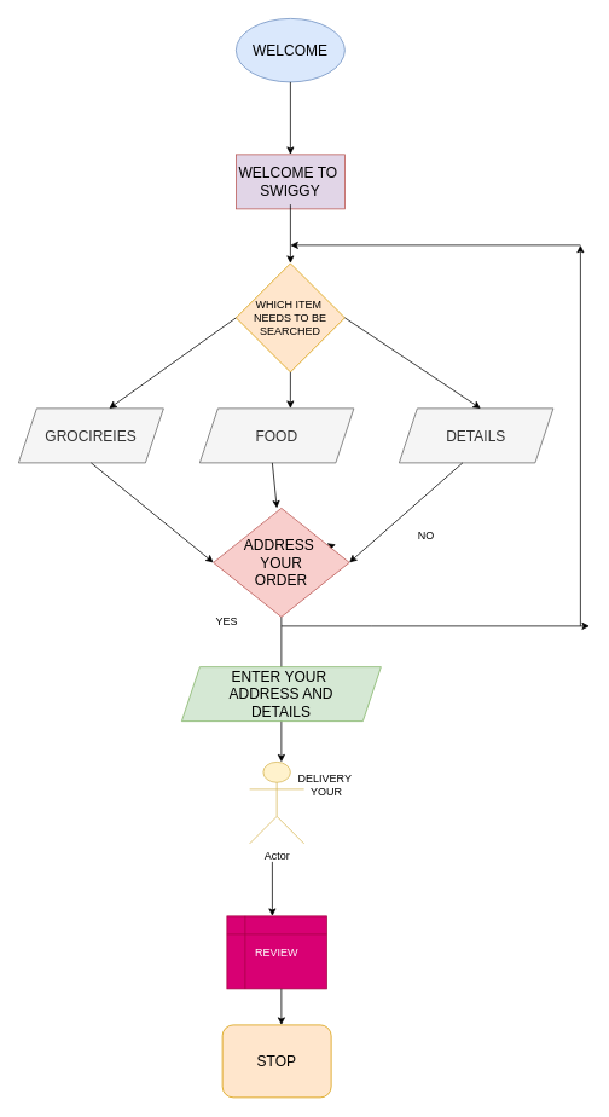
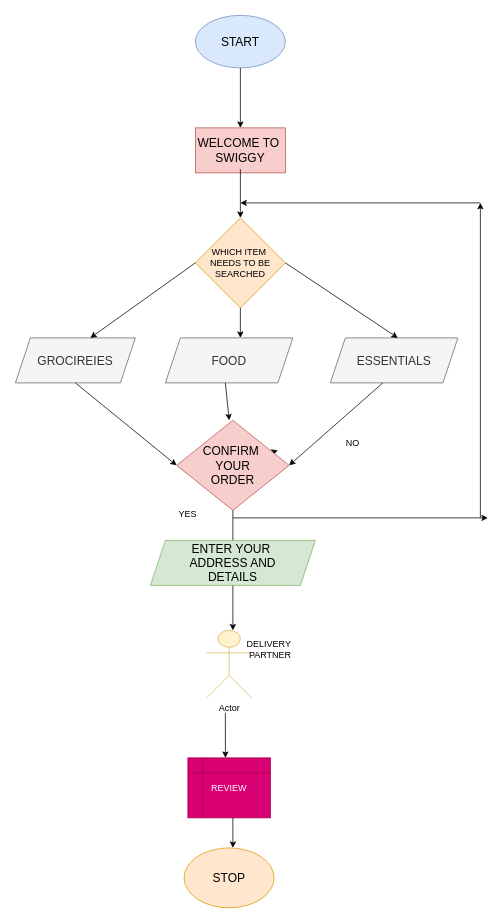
  <mxCell id="0" />
  <mxCell id="1" parent="0" />
- <mxCell id="2" value="&lt;font size=&quot;3&quot;&gt;WELCOME&lt;/font&gt;" style="ellipse;whiteSpace=wrap;html=1;fillColor=#dae8fc;strokeColor=#6c8ebf;" vertex="1" parent="1"><mxGeometry x="260" y="20" width="120" height="70" as="geometry" /></mxCell>
+ <mxCell id="2" value="&lt;font size=&quot;3&quot;&gt;START&lt;/font&gt;" style="ellipse;whiteSpace=wrap;html=1;fillColor=#dae8fc;strokeColor=#6c8ebf;" vertex="1" parent="1"><mxGeometry x="260" y="20" width="120" height="70" as="geometry" /></mxCell>
  <mxCell id="3" value="&lt;font size=&quot;3&quot;&gt;GROCIREIES&lt;/font&gt;" style="shape=parallelogram;perimeter=parallelogramPerimeter;whiteSpace=wrap;html=1;fixedSize=1;fillColor=#f5f5f5;fontColor=#333333;strokeColor=#666666;" vertex="1" parent="1"><mxGeometry x="20" y="450" width="160" height="60" as="geometry" /></mxCell>
  <mxCell id="4" value="&lt;font size=&quot;3&quot;&gt;FOOD&lt;/font&gt;" style="shape=parallelogram;perimeter=parallelogramPerimeter;whiteSpace=wrap;html=1;fixedSize=1;fillColor=#f5f5f5;fontColor=#333333;strokeColor=#666666;" vertex="1" parent="1"><mxGeometry x="220" y="450" width="170" height="60" as="geometry" /></mxCell>
- <mxCell id="5" value="&lt;font size=&quot;3&quot;&gt;DETAILS&lt;/font&gt;" style="shape=parallelogram;perimeter=parallelogramPerimeter;whiteSpace=wrap;html=1;fixedSize=1;fillColor=#f5f5f5;fontColor=#333333;strokeColor=#666666;" vertex="1" parent="1"><mxGeometry x="440" y="450" width="170" height="60" as="geometry" /></mxCell>
- <mxCell id="6" value="&lt;font size=&quot;3&quot;&gt;STOP&lt;/font&gt;" style="whiteSpace=wrap;html=1;fillColor=#ffe6cc;strokeColor=#d79b00;rounded=1;" vertex="1" parent="1"><mxGeometry x="245" y="1130" width="120" height="80" as="geometry" /></mxCell>
+ <mxCell id="5" value="&lt;font size=&quot;3&quot;&gt;ESSENTIALS&lt;/font&gt;" style="shape=parallelogram;perimeter=parallelogramPerimeter;whiteSpace=wrap;html=1;fixedSize=1;fillColor=#f5f5f5;fontColor=#333333;strokeColor=#666666;" vertex="1" parent="1"><mxGeometry x="440" y="450" width="170" height="60" as="geometry" /></mxCell>
+ <mxCell id="6" value="&lt;font size=&quot;3&quot;&gt;STOP&lt;/font&gt;" style="ellipse;whiteSpace=wrap;html=1;fillColor=#ffe6cc;strokeColor=#d79b00;" vertex="1" parent="1"><mxGeometry x="245" y="1130" width="120" height="80" as="geometry" /></mxCell>
  <mxCell id="7" value="Actor" style="shape=umlActor;verticalLabelPosition=bottom;verticalAlign=top;html=1;outlineConnect=0;fillColor=#fff2cc;strokeColor=#d6b656;" vertex="1" parent="1"><mxGeometry x="275" y="840" width="60" height="90" as="geometry" /></mxCell>
  <mxCell id="8" value="REVIEW" style="shape=internalStorage;whiteSpace=wrap;html=1;backgroundOutline=1;fillColor=#d80073;strokeColor=#A50040;fontColor=#ffffff;" vertex="1" parent="1"><mxGeometry x="250" y="1010" width="110" height="80" as="geometry" /></mxCell>
- <mxCell id="9" value="DELIVERY&amp;nbsp;&lt;div&gt;YOUR&lt;/div&gt;" style="text;html=1;align=center;verticalAlign=middle;whiteSpace=wrap;rounded=0;" vertex="1" parent="1"><mxGeometry x="330" y="850" width="60" height="30" as="geometry" /></mxCell>
- <mxCell id="10" value="&lt;font size=&quot;3&quot;&gt;WELCOME TO&amp;nbsp;&lt;/font&gt;&lt;div&gt;&lt;font size=&quot;3&quot;&gt;SWIGGY&lt;/font&gt;&lt;/div&gt;" style="rounded=0;whiteSpace=wrap;html=1;fillColor=#e1d5e7;strokeColor=#b85450;" vertex="1" parent="1"><mxGeometry x="260" y="170" width="120" height="60" as="geometry" /></mxCell>
+ <mxCell id="9" value="DELIVERY&amp;nbsp;&lt;div&gt;PARTNER&lt;/div&gt;" style="text;html=1;align=center;verticalAlign=middle;whiteSpace=wrap;rounded=0;" vertex="1" parent="1"><mxGeometry x="330" y="850" width="60" height="30" as="geometry" /></mxCell>
+ <mxCell id="10" value="&lt;font size=&quot;3&quot;&gt;WELCOME TO&amp;nbsp;&lt;/font&gt;&lt;div&gt;&lt;font size=&quot;3&quot;&gt;SWIGGY&lt;/font&gt;&lt;/div&gt;" style="rounded=0;whiteSpace=wrap;html=1;fillColor=#f8cecc;strokeColor=#b85450;" vertex="1" parent="1"><mxGeometry x="260" y="170" width="120" height="60" as="geometry" /></mxCell>
  <mxCell id="11" value="" style="endArrow=classic;html=1;rounded=0;entryX=0.5;entryY=0;entryDx=0;entryDy=0;entryPerimeter=0;" edge="1" parent="1" target="10"><mxGeometry width="50" height="50" relative="1" as="geometry"><mxPoint x="320" y="90" as="sourcePoint" /><mxPoint x="370" y="40" as="targetPoint" /></mxGeometry></mxCell>
  <mxCell id="12" value="" style="endArrow=classic;html=1;rounded=0;" edge="1" parent="1"><mxGeometry width="50" height="50" relative="1" as="geometry"><mxPoint x="320" y="225" as="sourcePoint" /><mxPoint x="320" y="290" as="targetPoint" /></mxGeometry></mxCell>
  <mxCell id="13" value="" style="endArrow=classic;html=1;rounded=0;" edge="1" parent="1" source="14"><mxGeometry width="50" height="50" relative="1" as="geometry"><mxPoint x="310" y="410" as="sourcePoint" /><mxPoint x="360" y="360" as="targetPoint" /></mxGeometry></mxCell>
  <mxCell id="14" value="WHICH ITEM&amp;nbsp;&lt;div&gt;NEEDS TO BE&lt;/div&gt;&lt;div&gt;SEARCHED&lt;/div&gt;" style="rhombus;whiteSpace=wrap;html=1;fillColor=#ffe6cc;strokeColor=#d79b00;" vertex="1" parent="1"><mxGeometry x="260" y="290" width="120" height="120" as="geometry" /></mxCell>
  <mxCell id="15" value="" style="endArrow=classic;html=1;rounded=0;entryX=0.588;entryY=0;entryDx=0;entryDy=0;entryPerimeter=0;" edge="1" parent="1" target="4"><mxGeometry width="50" height="50" relative="1" as="geometry"><mxPoint x="320" y="410" as="sourcePoint" /><mxPoint x="370" y="360" as="targetPoint" /></mxGeometry></mxCell>
  <mxCell id="16" value="" style="endArrow=classic;html=1;rounded=0;entryX=0.625;entryY=0;entryDx=0;entryDy=0;entryPerimeter=0;" edge="1" parent="1" target="3"><mxGeometry width="50" height="50" relative="1" as="geometry"><mxPoint x="260" y="350" as="sourcePoint" /><mxPoint x="130" y="440" as="targetPoint" /></mxGeometry></mxCell>
  <mxCell id="17" value="" style="endArrow=classic;html=1;rounded=0;entryX=0.529;entryY=0;entryDx=0;entryDy=0;entryPerimeter=0;" edge="1" parent="1" target="5"><mxGeometry width="50" height="50" relative="1" as="geometry"><mxPoint x="380" y="350" as="sourcePoint" /><mxPoint x="430" y="300" as="targetPoint" /></mxGeometry></mxCell>
  <mxCell id="18" value="" style="endArrow=classic;html=1;rounded=0;entryX=0;entryY=0.5;entryDx=0;entryDy=0;entryPerimeter=0;" edge="1" parent="1" target="23"><mxGeometry width="50" height="50" relative="1" as="geometry"><mxPoint x="100" y="510" as="sourcePoint" /><mxPoint x="180" y="440" as="targetPoint" /></mxGeometry></mxCell>
  <mxCell id="19" value="" style="endArrow=classic;html=1;rounded=0;entryX=0.467;entryY=0;entryDx=0;entryDy=0;entryPerimeter=0;" edge="1" parent="1" target="23"><mxGeometry width="50" height="50" relative="1" as="geometry"><mxPoint x="300" y="510" as="sourcePoint" /><mxPoint x="350" y="460" as="targetPoint" /></mxGeometry></mxCell>
  <mxCell id="20" value="" style="endArrow=classic;html=1;rounded=0;entryX=1;entryY=0.5;entryDx=0;entryDy=0;entryPerimeter=0;" edge="1" parent="1" target="23"><mxGeometry width="50" height="50" relative="1" as="geometry"><mxPoint x="510" y="510" as="sourcePoint" /><mxPoint x="390" y="610" as="targetPoint" /></mxGeometry></mxCell>
  <mxCell id="21" value="" style="endArrow=classic;html=1;rounded=0;" edge="1" parent="1" source="23"><mxGeometry width="50" height="50" relative="1" as="geometry"><mxPoint x="320" y="650" as="sourcePoint" /><mxPoint x="370" y="600" as="targetPoint" /></mxGeometry></mxCell>
  <mxCell id="22" value="" style="endArrow=classic;html=1;rounded=0;" edge="1" parent="1" target="23"><mxGeometry width="50" height="50" relative="1" as="geometry"><mxPoint x="320" y="650" as="sourcePoint" /><mxPoint x="370" y="600" as="targetPoint" /></mxGeometry></mxCell>
- <mxCell id="23" value="&lt;font size=&quot;3&quot;&gt;ADDRESS&amp;nbsp;&lt;/font&gt;&lt;div&gt;&lt;font size=&quot;3&quot;&gt;YOUR&lt;/font&gt;&lt;/div&gt;&lt;div&gt;&lt;font size=&quot;3&quot;&gt;ORDER&lt;/font&gt;&lt;/div&gt;" style="rhombus;whiteSpace=wrap;html=1;fillColor=#f8cecc;strokeColor=#b85450;" vertex="1" parent="1"><mxGeometry x="235" y="560" width="150" height="120" as="geometry" /></mxCell>
+ <mxCell id="23" value="&lt;font size=&quot;3&quot;&gt;CONFIRM&amp;nbsp;&lt;/font&gt;&lt;div&gt;&lt;font size=&quot;3&quot;&gt;YOUR&lt;/font&gt;&lt;/div&gt;&lt;div&gt;&lt;font size=&quot;3&quot;&gt;ORDER&lt;/font&gt;&lt;/div&gt;" style="rhombus;whiteSpace=wrap;html=1;fillColor=#f8cecc;strokeColor=#b85450;" vertex="1" parent="1"><mxGeometry x="235" y="560" width="150" height="120" as="geometry" /></mxCell>
  <mxCell id="24" value="" style="endArrow=classic;html=1;rounded=0;" edge="1" parent="1"><mxGeometry width="50" height="50" relative="1" as="geometry"><mxPoint x="310" y="680" as="sourcePoint" /><mxPoint x="310" y="840" as="targetPoint" /></mxGeometry></mxCell>
- <mxCell id="25" value="&lt;font size=&quot;3&quot;&gt;ENTER YOUR&amp;nbsp;&lt;/font&gt;&lt;div&gt;&lt;font size=&quot;3&quot;&gt;ADDRESS AND&lt;/font&gt;&lt;/div&gt;&lt;div&gt;&lt;font size=&quot;3&quot;&gt;DETAILS&lt;/font&gt;&lt;/div&gt;" style="shape=parallelogram;perimeter=parallelogramPerimeter;whiteSpace=wrap;html=1;fixedSize=1;fillColor=#d5e8d4;strokeColor=#82b366;" vertex="1" parent="1"><mxGeometry x="200" y="735" width="220" height="60" as="geometry" /></mxCell>
+ <mxCell id="25" value="&lt;font size=&quot;3&quot;&gt;ENTER YOUR&amp;nbsp;&lt;/font&gt;&lt;div&gt;&lt;font size=&quot;3&quot;&gt;ADDRESS AND&lt;/font&gt;&lt;/div&gt;&lt;div&gt;&lt;font size=&quot;3&quot;&gt;DETAILS&lt;/font&gt;&lt;/div&gt;" style="shape=parallelogram;perimeter=parallelogramPerimeter;whiteSpace=wrap;html=1;fixedSize=1;fillColor=#d5e8d4;strokeColor=#82b366;" vertex="1" parent="1"><mxGeometry x="200" y="720" width="220" height="60" as="geometry" /></mxCell>
  <mxCell id="26" value="" style="endArrow=classic;html=1;rounded=0;entryX=0.455;entryY=0;entryDx=0;entryDy=0;entryPerimeter=0;" edge="1" parent="1" target="8"><mxGeometry width="50" height="50" relative="1" as="geometry"><mxPoint x="300" y="950" as="sourcePoint" /><mxPoint x="350" y="900" as="targetPoint" /></mxGeometry></mxCell>
  <mxCell id="27" value="" style="endArrow=classic;html=1;rounded=0;entryX=0.542;entryY=0;entryDx=0;entryDy=0;entryPerimeter=0;" edge="1" parent="1" target="6"><mxGeometry width="50" height="50" relative="1" as="geometry"><mxPoint x="310" y="1090" as="sourcePoint" /><mxPoint x="360" y="1040" as="targetPoint" /></mxGeometry></mxCell>
  <mxCell id="28" value="" style="endArrow=classic;html=1;rounded=0;" edge="1" parent="1"><mxGeometry width="50" height="50" relative="1" as="geometry"><mxPoint x="310" y="690" as="sourcePoint" /><mxPoint x="650" y="690" as="targetPoint" /><Array as="points"><mxPoint x="410" y="690" /></Array></mxGeometry></mxCell>
  <mxCell id="29" value="" style="endArrow=classic;html=1;rounded=0;" edge="1" parent="1"><mxGeometry width="50" height="50" relative="1" as="geometry"><mxPoint x="640" y="690" as="sourcePoint" /><mxPoint x="640" y="270" as="targetPoint" /></mxGeometry></mxCell>
  <mxCell id="30" value="" style="endArrow=classic;html=1;rounded=0;" edge="1" parent="1"><mxGeometry width="50" height="50" relative="1" as="geometry"><mxPoint x="640" y="270" as="sourcePoint" /><mxPoint x="320" y="270" as="targetPoint" /></mxGeometry></mxCell>
  <mxCell id="31" value="NO" style="text;html=1;align=center;verticalAlign=middle;whiteSpace=wrap;rounded=0;" vertex="1" parent="1"><mxGeometry x="440" y="580" width="60" height="20" as="geometry" /></mxCell>
  <mxCell id="32" value="YES" style="text;html=1;align=center;verticalAlign=middle;whiteSpace=wrap;rounded=0;" vertex="1" parent="1"><mxGeometry x="220" y="670" width="60" height="30" as="geometry" /></mxCell>
